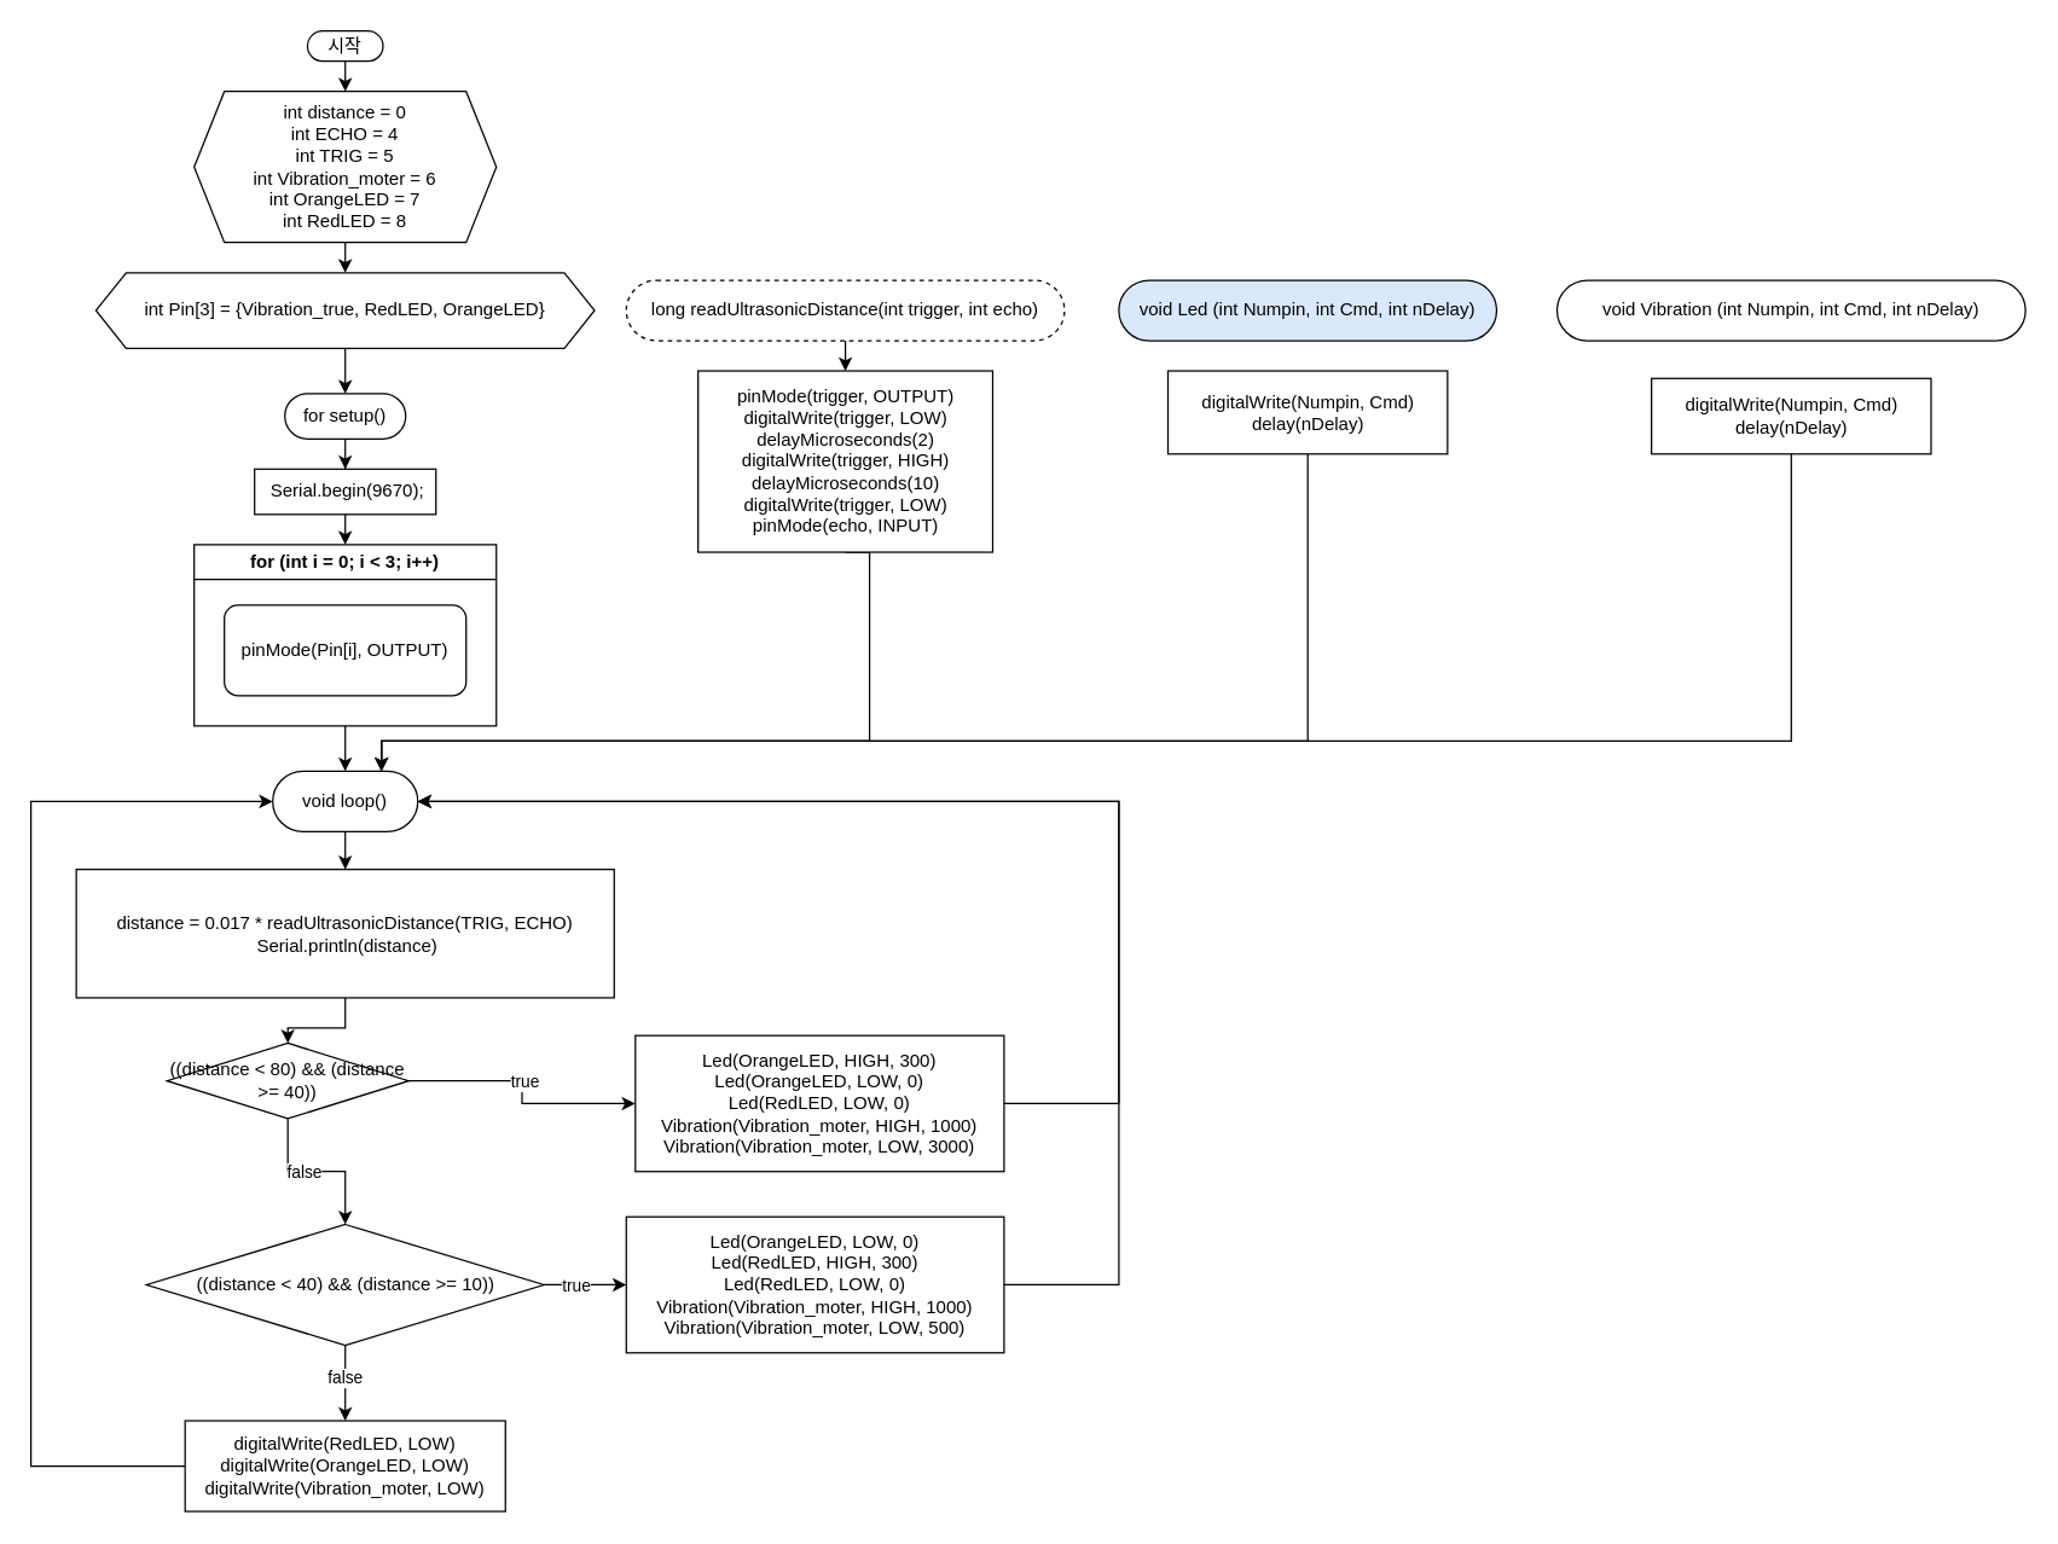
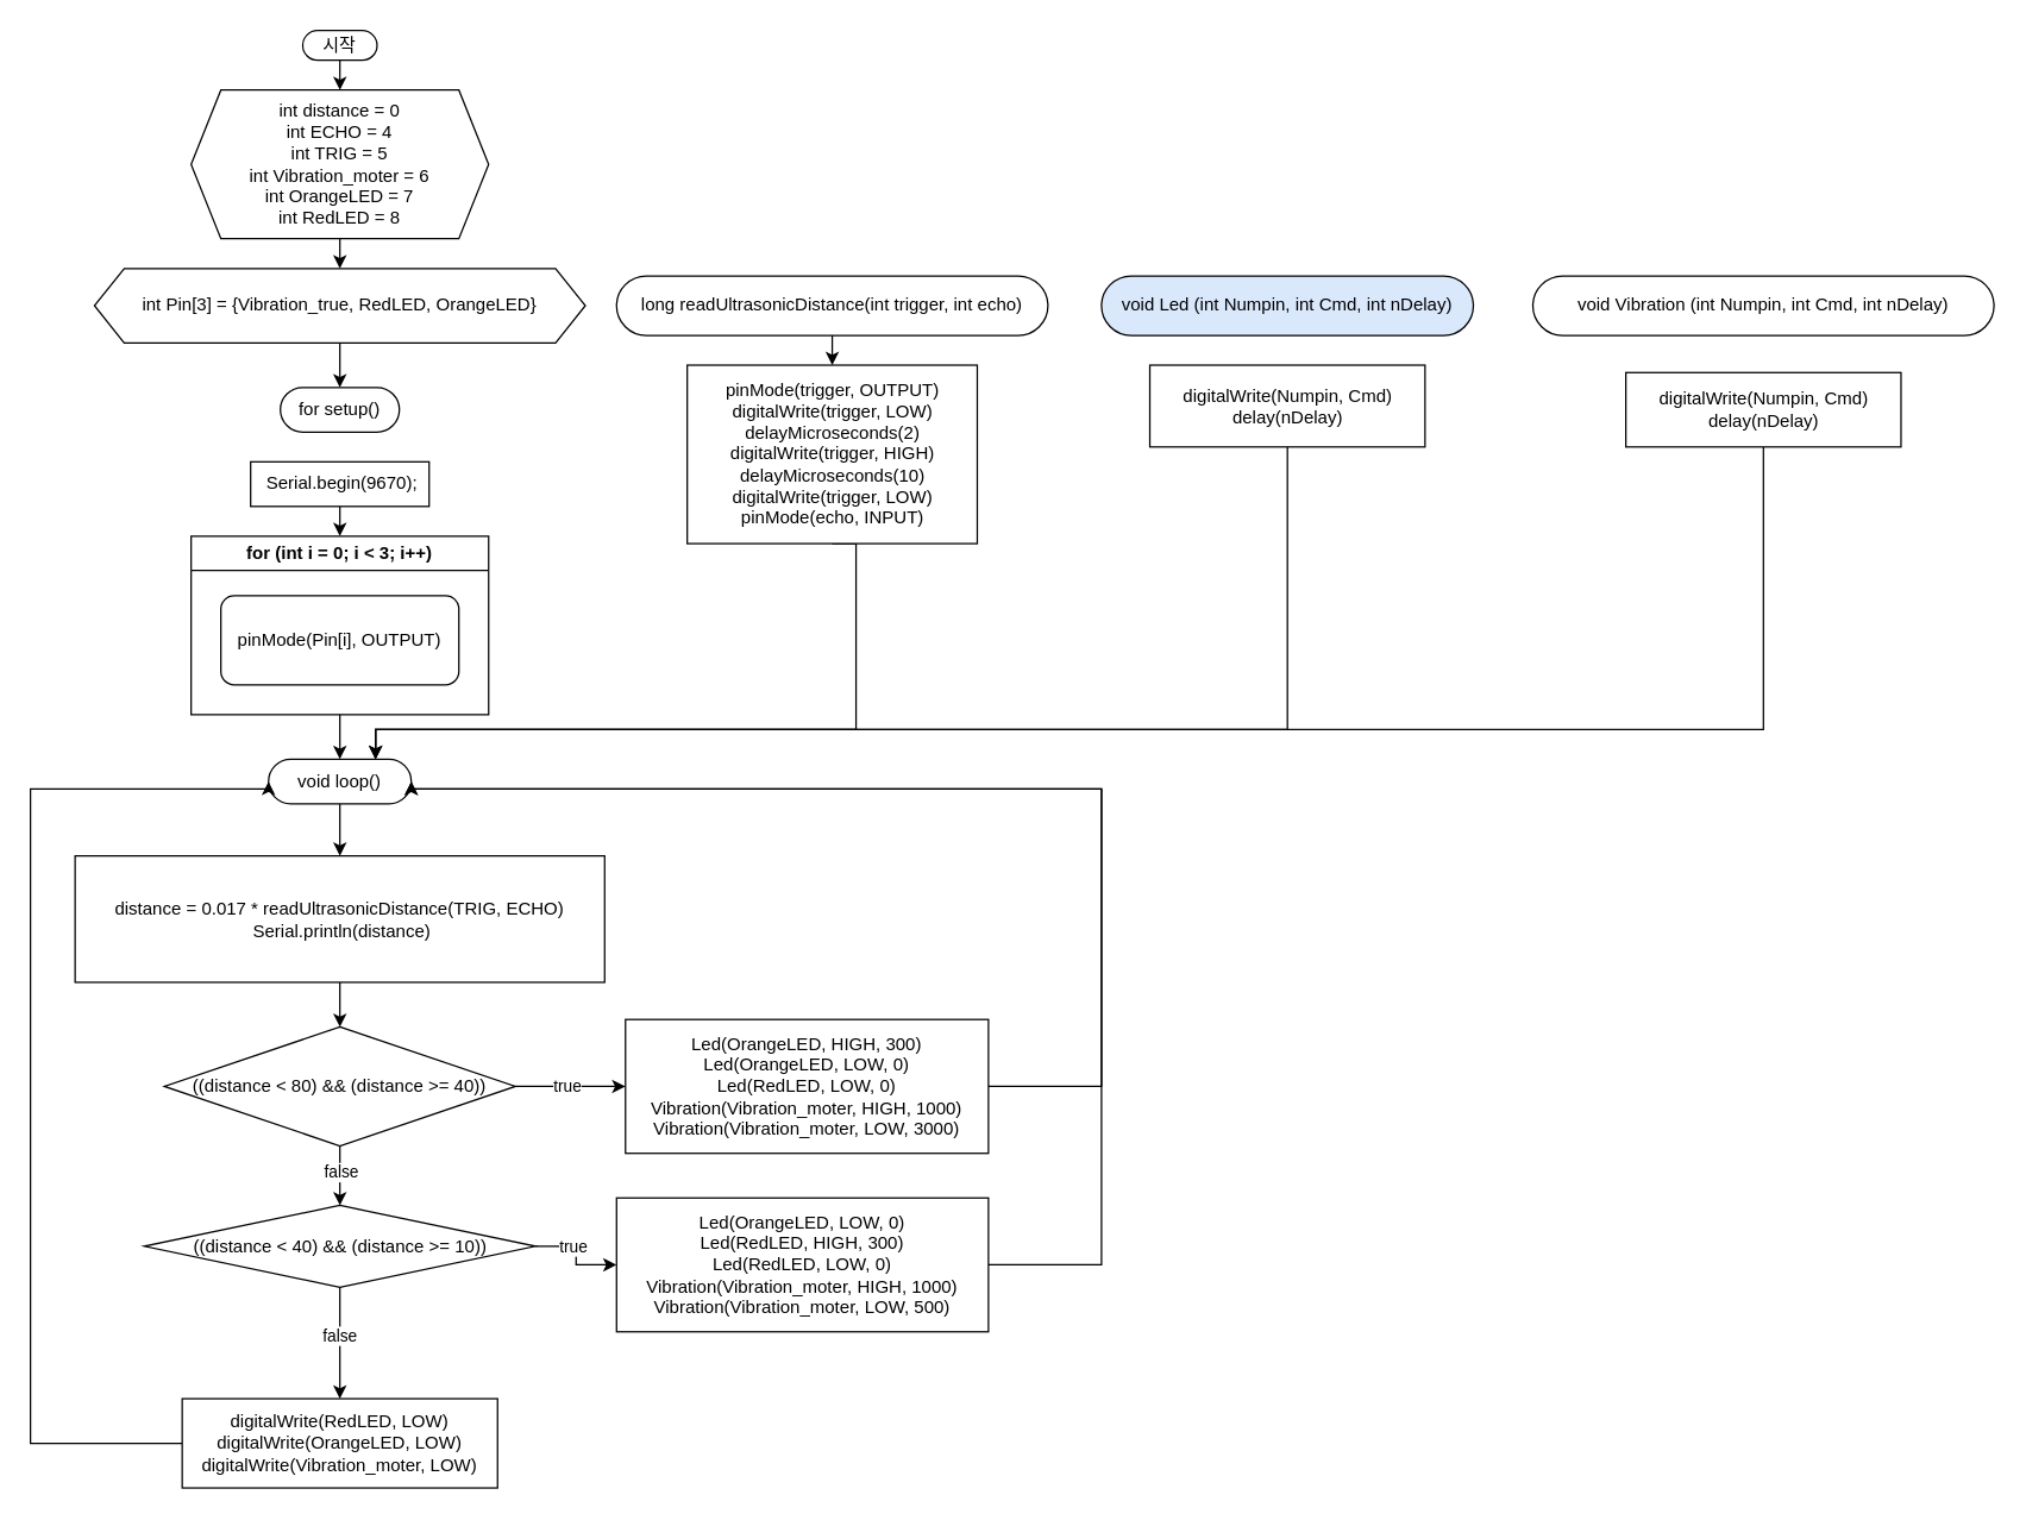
  <mxCell id="0" />
  <mxCell id="1" parent="0" />
  <mxCell id="2" style="edgeStyle=orthogonalEdgeStyle;rounded=0;orthogonalLoop=1;jettySize=auto;html=1;exitX=0.5;exitY=1;exitDx=0;exitDy=0;entryX=0.5;entryY=0;entryDx=0;entryDy=0;" edge="1" parent="1" source="3" target="5"><mxGeometry relative="1" as="geometry" /></mxCell>
  <mxCell id="3" value="시작" style="rounded=1;whiteSpace=wrap;html=1;arcSize=50;" vertex="1" parent="1"><mxGeometry x="203" y="20" width="50" height="20" as="geometry" /></mxCell>
  <mxCell id="4" style="edgeStyle=orthogonalEdgeStyle;rounded=0;orthogonalLoop=1;jettySize=auto;html=1;exitX=0.5;exitY=1;exitDx=0;exitDy=0;entryX=0.5;entryY=0;entryDx=0;entryDy=0;" edge="1" parent="1" source="5" target="7"><mxGeometry relative="1" as="geometry" /></mxCell>
  <mxCell id="5" value="int distance = 0&lt;br&gt;int ECHO = 4&lt;br&gt;int TRIG = 5&lt;br&gt;int Vibration_moter = 6&lt;br&gt;int OrangeLED = 7&lt;br&gt;int RedLED = 8" style="shape=hexagon;perimeter=hexagonPerimeter2;whiteSpace=wrap;html=1;fixedSize=1;" vertex="1" parent="1"><mxGeometry x="128" y="60" width="200" height="100" as="geometry" /></mxCell>
  <mxCell id="6" style="edgeStyle=orthogonalEdgeStyle;rounded=0;orthogonalLoop=1;jettySize=auto;html=1;exitX=0.5;exitY=1;exitDx=0;exitDy=0;entryX=0.5;entryY=0;entryDx=0;entryDy=0;" edge="1" parent="1" source="7" target="9"><mxGeometry relative="1" as="geometry" /></mxCell>
  <mxCell id="7" value="int Pin[3] =&amp;nbsp;{Vibration_true, RedLED, OrangeLED}" style="shape=hexagon;perimeter=hexagonPerimeter2;whiteSpace=wrap;html=1;fixedSize=1;" vertex="1" parent="1"><mxGeometry x="63" y="180" width="330" height="50" as="geometry" /></mxCell>
- <mxCell id="8" style="edgeStyle=orthogonalEdgeStyle;rounded=0;orthogonalLoop=1;jettySize=auto;html=1;" edge="1" parent="1" source="9" target="11"><mxGeometry relative="1" as="geometry" /></mxCell>
  <mxCell id="9" value="for setup()" style="rounded=1;whiteSpace=wrap;html=1;arcSize=50;" vertex="1" parent="1"><mxGeometry x="188" y="260" width="80" height="30" as="geometry" /></mxCell>
  <mxCell id="10" style="edgeStyle=orthogonalEdgeStyle;rounded=0;orthogonalLoop=1;jettySize=auto;html=1;exitX=0.5;exitY=1;exitDx=0;exitDy=0;entryX=0.5;entryY=0;entryDx=0;entryDy=0;" edge="1" parent="1" source="11" target="13"><mxGeometry relative="1" as="geometry" /></mxCell>
  <mxCell id="11" value="&amp;nbsp;Serial.begin(9670);" style="rounded=0;whiteSpace=wrap;html=1;" vertex="1" parent="1"><mxGeometry x="168" y="310" width="120" height="30" as="geometry" /></mxCell>
  <mxCell id="12" style="edgeStyle=orthogonalEdgeStyle;rounded=0;orthogonalLoop=1;jettySize=auto;html=1;exitX=0.5;exitY=1;exitDx=0;exitDy=0;entryX=0.5;entryY=0;entryDx=0;entryDy=0;" edge="1" parent="1" source="13" target="16"><mxGeometry relative="1" as="geometry" /></mxCell>
  <mxCell id="13" value="for (int i = 0; i &amp;lt; 3; i++)" style="swimlane;whiteSpace=wrap;html=1;" vertex="1" parent="1"><mxGeometry x="128" y="360" width="200" height="120" as="geometry"><mxRectangle x="314" y="370" width="170" height="30" as="alternateBounds" /></mxGeometry></mxCell>
  <mxCell id="14" value="pinMode(Pin[i], OUTPUT)" style="whiteSpace=wrap;html=1;rounded=1;" vertex="1" parent="13"><mxGeometry x="20" y="40" width="160" height="60" as="geometry" /></mxCell>
  <mxCell id="15" style="edgeStyle=orthogonalEdgeStyle;rounded=0;orthogonalLoop=1;jettySize=auto;html=1;exitX=0.5;exitY=1;exitDx=0;exitDy=0;entryX=0.5;entryY=0;entryDx=0;entryDy=0;" edge="1" parent="1" source="16" target="18"><mxGeometry relative="1" as="geometry" /></mxCell>
- <mxCell id="16" value="void loop()" style="rounded=1;whiteSpace=wrap;html=1;arcSize=50;" vertex="1" parent="1"><mxGeometry x="180" y="510" width="96" height="40" as="geometry" /></mxCell>
+ <mxCell id="16" value="void loop()" style="rounded=1;whiteSpace=wrap;html=1;arcSize=50;" vertex="1" parent="1"><mxGeometry x="180" y="510" width="96" height="30" as="geometry" /></mxCell>
  <mxCell id="17" style="edgeStyle=orthogonalEdgeStyle;rounded=0;orthogonalLoop=1;jettySize=auto;html=1;exitX=0.5;exitY=1;exitDx=0;exitDy=0;entryX=0.5;entryY=0;entryDx=0;entryDy=0;" edge="1" parent="1" source="18" target="23"><mxGeometry relative="1" as="geometry" /></mxCell>
  <mxCell id="18" value="distance = 0.017 * readUltrasonicDistance(TRIG, ECHO)&lt;br&gt;&amp;nbsp;Serial.println(distance)" style="rounded=0;whiteSpace=wrap;html=1;" vertex="1" parent="1"><mxGeometry x="50" y="575" width="356" height="85" as="geometry" /></mxCell>
  <mxCell id="19" style="edgeStyle=orthogonalEdgeStyle;rounded=0;orthogonalLoop=1;jettySize=auto;html=1;exitX=0.5;exitY=1;exitDx=0;exitDy=0;entryX=0.5;entryY=0;entryDx=0;entryDy=0;" edge="1" parent="1" source="23" target="30"><mxGeometry relative="1" as="geometry" /></mxCell>
  <mxCell id="20" value="false" style="edgeLabel;html=1;align=center;verticalAlign=middle;resizable=0;points=[];" vertex="1" connectable="0" parent="19"><mxGeometry x="-0.161" relative="1" as="geometry"><mxPoint as="offset" /></mxGeometry></mxCell>
  <mxCell id="21" style="edgeStyle=orthogonalEdgeStyle;rounded=0;orthogonalLoop=1;jettySize=auto;html=1;exitX=1;exitY=0.5;exitDx=0;exitDy=0;entryX=0;entryY=0.5;entryDx=0;entryDy=0;" edge="1" parent="1" source="23" target="25"><mxGeometry relative="1" as="geometry" /></mxCell>
  <mxCell id="22" value="true" style="edgeLabel;html=1;align=center;verticalAlign=middle;resizable=0;points=[];" vertex="1" connectable="0" parent="21"><mxGeometry x="-0.093" y="1" relative="1" as="geometry"><mxPoint as="offset" /></mxGeometry></mxCell>
- <mxCell id="23" value="((distance &amp;lt; 80) &amp;amp;&amp;amp; (distance &amp;gt;= 40))" style="rhombus;whiteSpace=wrap;html=1;" vertex="1" parent="1"><mxGeometry x="110" y="690" width="160" height="50" as="geometry" /></mxCell>
+ <mxCell id="23" value="((distance &amp;lt; 80) &amp;amp;&amp;amp; (distance &amp;gt;= 40))" style="rhombus;whiteSpace=wrap;html=1;" vertex="1" parent="1"><mxGeometry x="110" y="690" width="236" height="80" as="geometry" /></mxCell>
  <mxCell id="24" style="edgeStyle=orthogonalEdgeStyle;rounded=0;orthogonalLoop=1;jettySize=auto;html=1;exitX=1;exitY=0.5;exitDx=0;exitDy=0;entryX=1;entryY=0.5;entryDx=0;entryDy=0;" edge="1" parent="1" source="25" target="16"><mxGeometry relative="1" as="geometry"><Array as="points"><mxPoint x="740" y="730" /><mxPoint x="740" y="530" /></Array></mxGeometry></mxCell>
  <mxCell id="25" value="Led(OrangeLED, HIGH, 300)&lt;br&gt;Led(OrangeLED, LOW, 0)&lt;br&gt;Led(RedLED, LOW, 0)&lt;br&gt;Vibration(Vibration_moter, HIGH, 1000)&lt;br&gt;Vibration(Vibration_moter, LOW, 3000)" style="rounded=0;whiteSpace=wrap;html=1;" vertex="1" parent="1"><mxGeometry x="420" y="685" width="244" height="90" as="geometry" /></mxCell>
  <mxCell id="26" style="edgeStyle=orthogonalEdgeStyle;rounded=0;orthogonalLoop=1;jettySize=auto;html=1;exitX=0.5;exitY=1;exitDx=0;exitDy=0;entryX=0.5;entryY=0;entryDx=0;entryDy=0;" edge="1" parent="1" source="30" target="34"><mxGeometry relative="1" as="geometry" /></mxCell>
  <mxCell id="27" value="false" style="edgeLabel;html=1;align=center;verticalAlign=middle;resizable=0;points=[];" vertex="1" connectable="0" parent="26"><mxGeometry x="-0.145" y="-1" relative="1" as="geometry"><mxPoint as="offset" /></mxGeometry></mxCell>
  <mxCell id="28" style="edgeStyle=orthogonalEdgeStyle;rounded=0;orthogonalLoop=1;jettySize=auto;html=1;exitX=1;exitY=0.5;exitDx=0;exitDy=0;entryX=0;entryY=0.5;entryDx=0;entryDy=0;" edge="1" parent="1" source="30" target="32"><mxGeometry relative="1" as="geometry" /></mxCell>
  <mxCell id="29" value="true" style="edgeLabel;html=1;align=center;verticalAlign=middle;resizable=0;points=[];" vertex="1" connectable="0" parent="28"><mxGeometry x="-0.246" relative="1" as="geometry"><mxPoint as="offset" /></mxGeometry></mxCell>
- <mxCell id="30" value="((distance &amp;lt; 40) &amp;amp;&amp;amp; (distance &amp;gt;= 10))" style="rhombus;whiteSpace=wrap;html=1;" vertex="1" parent="1"><mxGeometry x="96.5" y="810" width="263" height="80" as="geometry" /></mxCell>
+ <mxCell id="30" value="((distance &amp;lt; 40) &amp;amp;&amp;amp; (distance &amp;gt;= 10))" style="rhombus;whiteSpace=wrap;html=1;" vertex="1" parent="1"><mxGeometry x="96.5" y="810" width="263" height="55" as="geometry" /></mxCell>
  <mxCell id="31" style="edgeStyle=orthogonalEdgeStyle;rounded=0;orthogonalLoop=1;jettySize=auto;html=1;exitX=1;exitY=0.5;exitDx=0;exitDy=0;entryX=1;entryY=0.5;entryDx=0;entryDy=0;" edge="1" parent="1" source="32" target="16"><mxGeometry relative="1" as="geometry"><Array as="points"><mxPoint x="740" y="850" /><mxPoint x="740" y="530" /></Array></mxGeometry></mxCell>
  <mxCell id="32" value="Led(OrangeLED, LOW, 0)&lt;br&gt;Led(RedLED, HIGH, 300)&lt;br&gt;Led(RedLED, LOW, 0)&lt;br&gt;Vibration(Vibration_moter, HIGH, 1000)&lt;br&gt;Vibration(Vibration_moter, LOW, 500)" style="rounded=0;whiteSpace=wrap;html=1;" vertex="1" parent="1"><mxGeometry x="414" y="805" width="250" height="90" as="geometry" /></mxCell>
  <mxCell id="33" style="edgeStyle=orthogonalEdgeStyle;rounded=0;orthogonalLoop=1;jettySize=auto;html=1;exitX=0;exitY=0.5;exitDx=0;exitDy=0;entryX=0;entryY=0.5;entryDx=0;entryDy=0;" edge="1" parent="1" source="34" target="16"><mxGeometry relative="1" as="geometry"><Array as="points"><mxPoint x="20" y="970" /><mxPoint x="20" y="530" /></Array></mxGeometry></mxCell>
  <mxCell id="34" value="digitalWrite(RedLED, LOW)&lt;br&gt;digitalWrite(OrangeLED, LOW)&lt;br&gt;digitalWrite(Vibration_moter, LOW)" style="rounded=0;whiteSpace=wrap;html=1;" vertex="1" parent="1"><mxGeometry x="122" y="940" width="212" height="60" as="geometry" /></mxCell>
  <mxCell id="35" style="edgeStyle=orthogonalEdgeStyle;rounded=0;orthogonalLoop=1;jettySize=auto;html=1;exitX=0.5;exitY=1;exitDx=0;exitDy=0;entryX=0.5;entryY=0;entryDx=0;entryDy=0;" edge="1" parent="1" source="36" target="38"><mxGeometry relative="1" as="geometry" /></mxCell>
- <mxCell id="36" value="long readUltrasonicDistance(int trigger, int echo)" style="rounded=1;whiteSpace=wrap;html=1;arcSize=50;dashed=1;" vertex="1" parent="1"><mxGeometry x="414" y="185" width="290" height="40" as="geometry" /></mxCell>
+ <mxCell id="36" value="long readUltrasonicDistance(int trigger, int echo)" style="rounded=1;whiteSpace=wrap;html=1;arcSize=50;" vertex="1" parent="1"><mxGeometry x="414" y="185" width="290" height="40" as="geometry" /></mxCell>
  <mxCell id="37" style="edgeStyle=orthogonalEdgeStyle;rounded=0;orthogonalLoop=1;jettySize=auto;html=1;exitX=0.5;exitY=1;exitDx=0;exitDy=0;entryX=0.75;entryY=0;entryDx=0;entryDy=0;" edge="1" parent="1" source="38" target="16"><mxGeometry relative="1" as="geometry"><Array as="points"><mxPoint x="575" y="490" /><mxPoint x="252" y="490" /></Array></mxGeometry></mxCell>
  <mxCell id="38" value="pinMode(trigger, OUTPUT)&lt;br&gt;digitalWrite(trigger, LOW)&lt;br&gt;delayMicroseconds(2)&lt;br&gt;digitalWrite(trigger, HIGH)&lt;br&gt;delayMicroseconds(10)&lt;br&gt;digitalWrite(trigger, LOW)&lt;br&gt;pinMode(echo, INPUT)" style="rounded=0;whiteSpace=wrap;html=1;" vertex="1" parent="1"><mxGeometry x="461.5" y="245" width="195" height="120" as="geometry" /></mxCell>
  <mxCell id="39" value="void Led (int Numpin, int Cmd, int nDelay)" style="rounded=1;whiteSpace=wrap;html=1;arcSize=50;fillColor=#dae8fc;" vertex="1" parent="1"><mxGeometry x="740" y="185" width="250" height="40" as="geometry" /></mxCell>
  <mxCell id="40" style="edgeStyle=orthogonalEdgeStyle;rounded=0;orthogonalLoop=1;jettySize=auto;html=1;exitX=0.5;exitY=1;exitDx=0;exitDy=0;entryX=0.75;entryY=0;entryDx=0;entryDy=0;" edge="1" parent="1" source="41" target="16"><mxGeometry relative="1" as="geometry"><Array as="points"><mxPoint x="865" y="490" /><mxPoint x="252" y="490" /></Array></mxGeometry></mxCell>
  <mxCell id="41" value="digitalWrite(Numpin, Cmd)&lt;br&gt;delay(nDelay)" style="rounded=0;whiteSpace=wrap;html=1;" vertex="1" parent="1"><mxGeometry x="772.5" y="245" width="185" height="55" as="geometry" /></mxCell>
  <mxCell id="42" value="void Vibration (int Numpin, int Cmd, int nDelay)" style="rounded=1;whiteSpace=wrap;html=1;arcSize=50;" vertex="1" parent="1"><mxGeometry x="1030" y="185" width="310" height="40" as="geometry" /></mxCell>
  <mxCell id="43" style="edgeStyle=orthogonalEdgeStyle;rounded=0;orthogonalLoop=1;jettySize=auto;html=1;exitX=0.5;exitY=1;exitDx=0;exitDy=0;entryX=0.75;entryY=0;entryDx=0;entryDy=0;" edge="1" parent="1" source="44" target="16"><mxGeometry relative="1" as="geometry"><Array as="points"><mxPoint x="1185" y="490" /><mxPoint x="252" y="490" /></Array></mxGeometry></mxCell>
  <mxCell id="44" value="digitalWrite(Numpin, Cmd)&lt;br&gt;delay(nDelay)" style="rounded=0;whiteSpace=wrap;html=1;" vertex="1" parent="1"><mxGeometry x="1092.5" y="250" width="185" height="50" as="geometry" /></mxCell>
